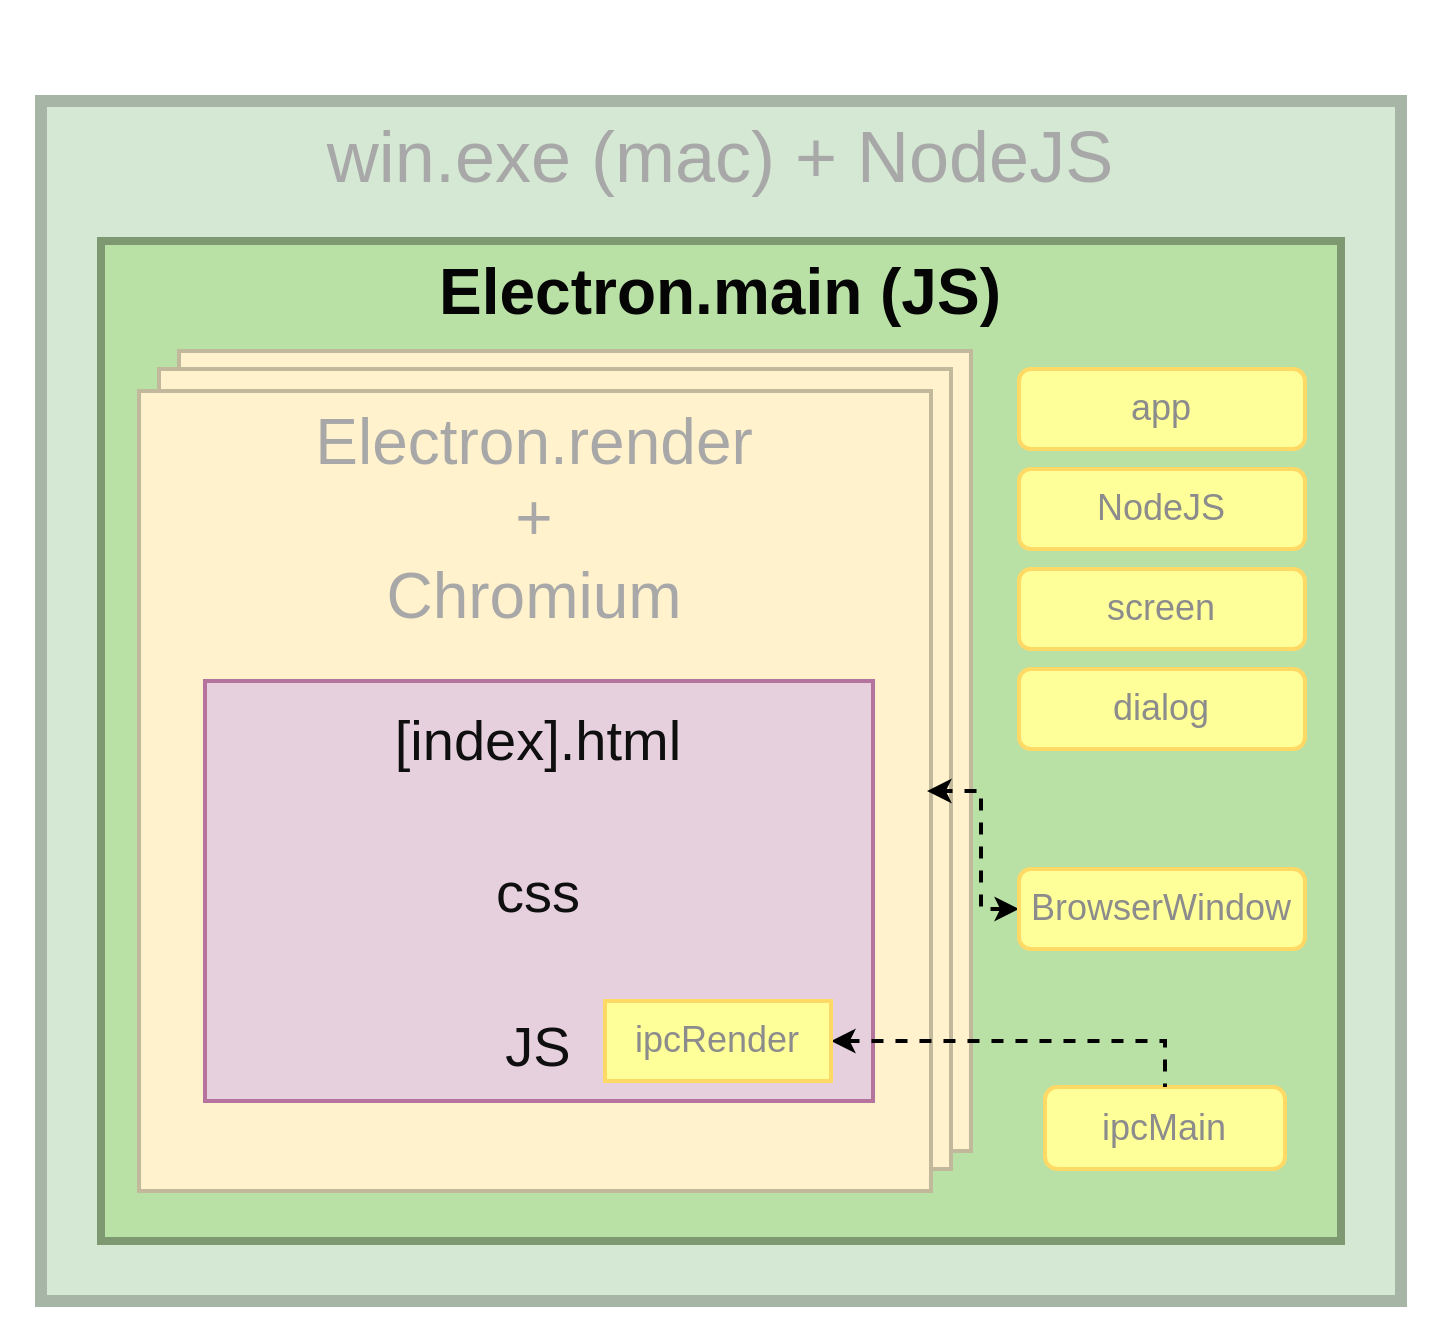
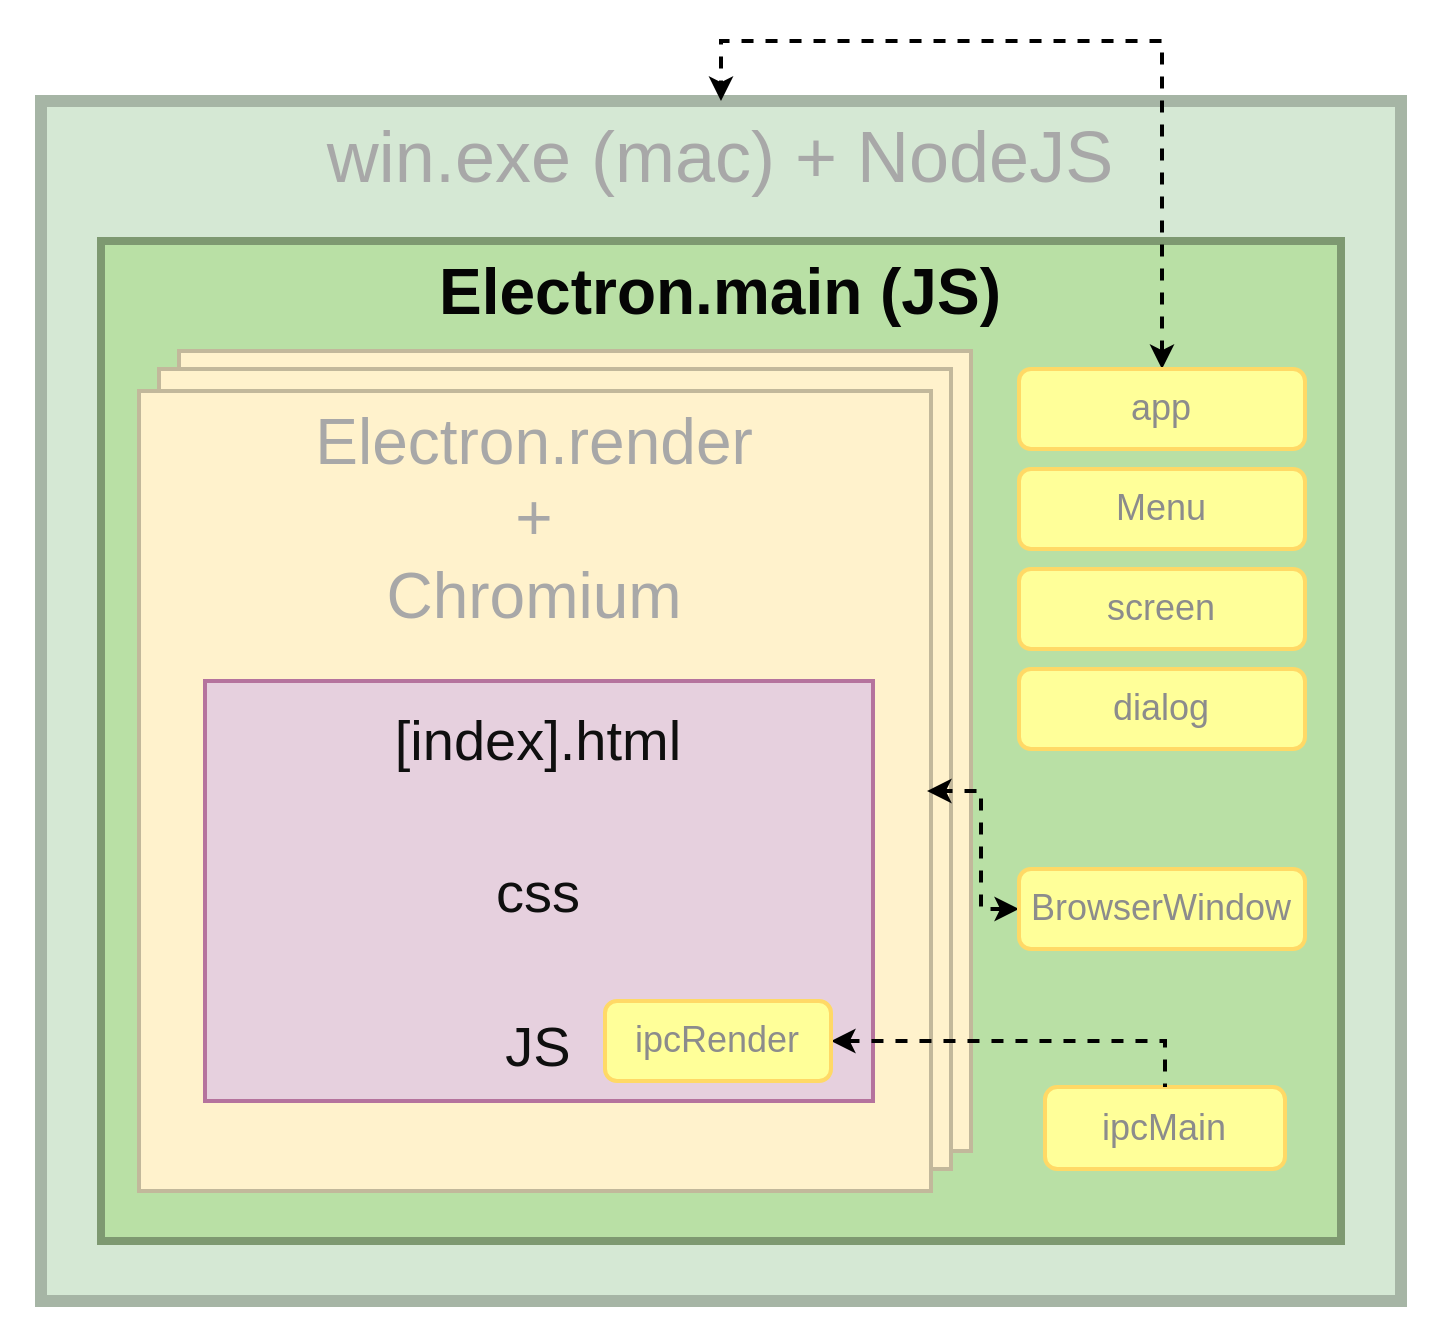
  <mxCell id="0" />
  <mxCell id="1" parent="0" />
  <mxCell id="2" value="&lt;font style=&quot;font-size: 36px&quot;&gt;win.exe (mac) + NodeJS&lt;/font&gt;" style="rounded=0;whiteSpace=wrap;html=1;fillColor=#D5E8D4;verticalAlign=top;strokeWidth=6;sketch=0;glass=0;shadow=0;strokeColor=#A6B5A5;fontColor=#A8A8A8;" vertex="1" parent="1"><mxGeometry x="20" y="50" width="680" height="600" as="geometry" /></mxCell>
  <mxCell id="3" value="&lt;b&gt;Electron.main (JS)&lt;/b&gt;" style="rounded=0;whiteSpace=wrap;html=1;fontSize=32;fillColor=#B9E0A5;verticalAlign=top;fontColor=#050505;strokeWidth=4;strokeColor=#7E9971;" vertex="1" parent="1"><mxGeometry x="50" y="120" width="620" height="500" as="geometry" /></mxCell>
  <mxCell id="4" value="" style="rounded=0;whiteSpace=wrap;html=1;fontSize=32;fontColor=#050505;fillColor=#FFF2CC;verticalAlign=top;strokeWidth=2;strokeColor=#C2B89B;" vertex="1" parent="1"><mxGeometry x="89" y="175" width="396" height="400" as="geometry" /></mxCell>
  <mxCell id="5" value="" style="rounded=0;whiteSpace=wrap;html=1;fontSize=32;fontColor=#050505;fillColor=#FFF2CC;verticalAlign=top;strokeWidth=2;strokeColor=#C2B89B;" vertex="1" parent="1"><mxGeometry x="79" y="184" width="396" height="400" as="geometry" /></mxCell>
  <mxCell id="6" value="&lt;font&gt;Electron.render&lt;br&gt;+&lt;br&gt;Chromium&lt;/font&gt;" style="rounded=0;whiteSpace=wrap;html=1;fontSize=32;fontColor=#A8A8A8;fillColor=#FFF2CC;verticalAlign=top;strokeWidth=2;sketch=0;strokeColor=#C2B89B;" vertex="1" parent="1"><mxGeometry x="69" y="195" width="396" height="400" as="geometry" /></mxCell>
  <mxCell id="7" value="&lt;font style=&quot;font-size: 28px&quot;&gt;[index].html&lt;br&gt;&lt;br&gt;css&lt;br&gt;&lt;br&gt;JS&lt;/font&gt;" style="rounded=0;whiteSpace=wrap;html=1;fontSize=32;fontColor=#0F0F0F;strokeWidth=2;fillColor=#E6D0DE;align=center;strokeColor=#B5739D;" vertex="1" parent="1"><mxGeometry x="102" y="340" width="334" height="210" as="geometry" /></mxCell>
  <mxCell id="8" value="ipcMain" style="rounded=1;whiteSpace=wrap;html=1;fontSize=18;fontColor=#8C8C8C;strokeWidth=2;fillColor=#FFFF99;strokeColor=#FFD966;" vertex="1" parent="1"><mxGeometry x="522" y="543" width="120" height="41" as="geometry" /></mxCell>
  <mxCell id="9" style="edgeStyle=orthogonalEdgeStyle;rounded=0;orthogonalLoop=1;jettySize=auto;html=1;exitX=1;exitY=0.5;exitDx=0;exitDy=0;fontSize=18;fontColor=#8C8C8C;entryX=0.5;entryY=0;entryDx=0;entryDy=0;startArrow=classic;startFill=1;dashed=1;strokeWidth=2;endArrow=none;" edge="1" parent="1" source="10" target="8"><mxGeometry relative="1" as="geometry" /></mxCell>
- <mxCell id="10" value="ipcRender" style="whiteSpace=wrap;html=1;fontSize=18;fontColor=#8C8C8C;strokeWidth=2;fillColor=#FFFF99;strokeColor=#FFD966;rounded=0;" vertex="1" parent="1"><mxGeometry x="302" y="500" width="113" height="40" as="geometry" /></mxCell>
+ <mxCell id="10" value="ipcRender" style="rounded=1;whiteSpace=wrap;html=1;fontSize=18;fontColor=#8C8C8C;strokeWidth=2;fillColor=#FFFF99;strokeColor=#FFD966;" vertex="1" parent="1"><mxGeometry x="302" y="500" width="113" height="40" as="geometry" /></mxCell>
+ <mxCell id="11" style="edgeStyle=orthogonalEdgeStyle;rounded=0;orthogonalLoop=1;jettySize=auto;html=1;dashed=1;fontSize=28;fontColor=#8C8C8C;startArrow=classic;startFill=1;strokeWidth=2;exitX=0.5;exitY=0;exitDx=0;exitDy=0;" edge="1" parent="1" source="12" target="2"><mxGeometry relative="1" as="geometry"><Array as="points"><mxPoint x="580" y="20" /><mxPoint x="360" y="20" /></Array></mxGeometry></mxCell>
  <mxCell id="12" value="app" style="rounded=1;whiteSpace=wrap;html=1;fontSize=18;fontColor=#8C8C8C;strokeWidth=2;fillColor=#FFFF99;strokeColor=#FFD966;" vertex="1" parent="1"><mxGeometry x="509" y="184" width="143" height="40" as="geometry" /></mxCell>
- <mxCell id="13" value="NodeJS" style="rounded=1;whiteSpace=wrap;html=1;fontSize=18;fontColor=#8C8C8C;strokeWidth=2;fillColor=#FFFF99;strokeColor=#FFD966;" vertex="1" parent="1"><mxGeometry x="509" y="234" width="143" height="40" as="geometry" /></mxCell>
+ <mxCell id="13" value="Menu" style="rounded=1;whiteSpace=wrap;html=1;fontSize=18;fontColor=#8C8C8C;strokeWidth=2;fillColor=#FFFF99;strokeColor=#FFD966;" vertex="1" parent="1"><mxGeometry x="509" y="234" width="143" height="40" as="geometry" /></mxCell>
  <mxCell id="14" value="screen" style="rounded=1;whiteSpace=wrap;html=1;fontSize=18;fontColor=#8C8C8C;strokeWidth=2;fillColor=#FFFF99;strokeColor=#FFD966;" vertex="1" parent="1"><mxGeometry x="509" y="284" width="143" height="40" as="geometry" /></mxCell>
  <mxCell id="15" value="dialog" style="rounded=1;whiteSpace=wrap;html=1;fontSize=18;fontColor=#8C8C8C;strokeWidth=2;fillColor=#FFFF99;strokeColor=#FFD966;" vertex="1" parent="1"><mxGeometry x="509" y="334" width="143" height="40" as="geometry" /></mxCell>
  <mxCell id="16" style="edgeStyle=orthogonalEdgeStyle;rounded=0;orthogonalLoop=1;jettySize=auto;html=1;dashed=1;fontSize=28;fontColor=#8C8C8C;startArrow=classic;startFill=1;strokeWidth=2;" edge="1" parent="1" source="17"><mxGeometry relative="1" as="geometry"><mxPoint x="463" y="395" as="targetPoint" /><Array as="points"><mxPoint x="490" y="454" /><mxPoint x="490" y="395" /></Array></mxGeometry></mxCell>
  <mxCell id="17" value="BrowserWindow" style="rounded=1;whiteSpace=wrap;html=1;fontSize=18;fontColor=#8C8C8C;strokeWidth=2;fillColor=#FFFF99;strokeColor=#FFD966;" vertex="1" parent="1"><mxGeometry x="509" y="434" width="143" height="40" as="geometry" /></mxCell>
